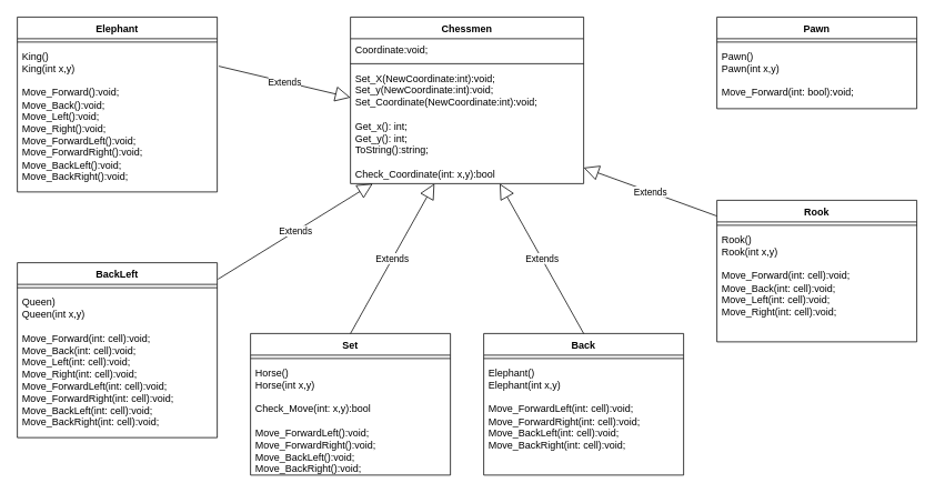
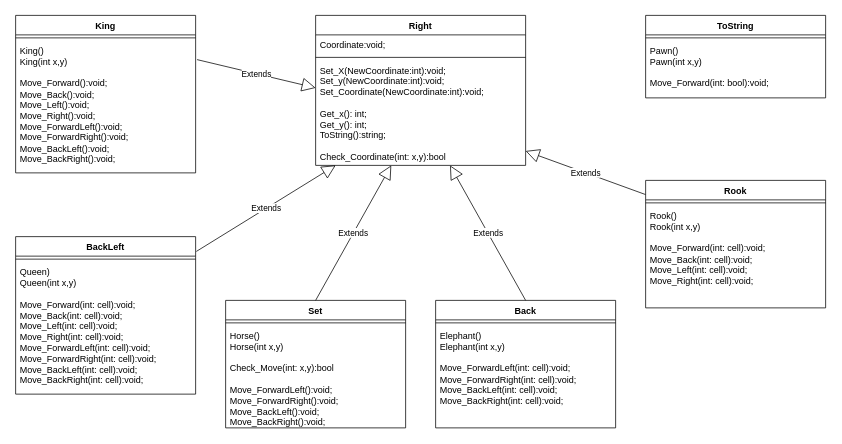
  <mxCell id="0" />
  <mxCell id="1" parent="0" />
- <mxCell id="2" value="Chessmen" style="swimlane;fontStyle=1;align=center;verticalAlign=top;childLayout=stackLayout;horizontal=1;startSize=26;horizontalStack=0;resizeParent=1;resizeParentMax=0;resizeLast=0;collapsible=1;marginBottom=0;whiteSpace=wrap;html=1;" vertex="1" parent="1"><mxGeometry x="420" y="20" width="280" height="200" as="geometry" /></mxCell>
+ <mxCell id="2" value="Right" style="swimlane;fontStyle=1;align=center;verticalAlign=top;childLayout=stackLayout;horizontal=1;startSize=26;horizontalStack=0;resizeParent=1;resizeParentMax=0;resizeLast=0;collapsible=1;marginBottom=0;whiteSpace=wrap;html=1;" vertex="1" parent="1"><mxGeometry x="420" y="20" width="280" height="200" as="geometry" /></mxCell>
  <mxCell id="3" value="Coordinate:void;" style="text;strokeColor=none;fillColor=none;align=left;verticalAlign=top;spacingLeft=4;spacingRight=4;overflow=hidden;rotatable=0;points=[[0,0.5],[1,0.5]];portConstraint=eastwest;whiteSpace=wrap;html=1;" vertex="1" parent="2"><mxGeometry y="26" width="280" height="26" as="geometry" /></mxCell>
  <mxCell id="4" value="" style="line;strokeWidth=1;fillColor=none;align=left;verticalAlign=middle;spacingTop=-1;spacingLeft=3;spacingRight=3;rotatable=0;labelPosition=right;points=[];portConstraint=eastwest;strokeColor=inherit;" vertex="1" parent="2"><mxGeometry y="52" width="280" height="8" as="geometry" /></mxCell>
  <mxCell id="5" value="Set_X(NewCoordinate:int):void;&lt;br&gt;Set_y(NewCoordinate:int):void;&lt;br&gt;Set_Coordinate(NewCoordinate:int):void;&lt;br&gt;&lt;br&gt;Get_x(): int;&lt;br&gt;Get_y(): int;&amp;nbsp;&lt;br&gt;ToString():string;&lt;br&gt;&lt;br&gt;Check_Coordinate(int: x,y):bool" style="text;strokeColor=none;fillColor=none;align=left;verticalAlign=top;spacingLeft=4;spacingRight=4;overflow=hidden;rotatable=0;points=[[0,0.5],[1,0.5]];portConstraint=eastwest;whiteSpace=wrap;html=1;" vertex="1" parent="2"><mxGeometry y="60" width="280" height="140" as="geometry" /></mxCell>
- <mxCell id="6" value="Pawn" style="swimlane;fontStyle=1;align=center;verticalAlign=top;childLayout=stackLayout;horizontal=1;startSize=26;horizontalStack=0;resizeParent=1;resizeParentMax=0;resizeLast=0;collapsible=1;marginBottom=0;whiteSpace=wrap;html=1;" vertex="1" parent="1"><mxGeometry x="860" y="20" width="240" height="110" as="geometry" /></mxCell>
+ <mxCell id="6" value="ToString" style="swimlane;fontStyle=1;align=center;verticalAlign=top;childLayout=stackLayout;horizontal=1;startSize=26;horizontalStack=0;resizeParent=1;resizeParentMax=0;resizeLast=0;collapsible=1;marginBottom=0;whiteSpace=wrap;html=1;" vertex="1" parent="1"><mxGeometry x="860" y="20" width="240" height="110" as="geometry" /></mxCell>
  <mxCell id="7" value="" style="line;strokeWidth=1;fillColor=none;align=left;verticalAlign=middle;spacingTop=-1;spacingLeft=3;spacingRight=3;rotatable=0;labelPosition=right;points=[];portConstraint=eastwest;strokeColor=inherit;" vertex="1" parent="6"><mxGeometry y="26" width="240" height="8" as="geometry" /></mxCell>
  <mxCell id="8" value="Pawn()&lt;br&gt;Pawn(int x,y)&lt;br&gt;&lt;br&gt;Move_Forward(int: bool):void;" style="text;strokeColor=none;fillColor=none;align=left;verticalAlign=top;spacingLeft=4;spacingRight=4;overflow=hidden;rotatable=0;points=[[0,0.5],[1,0.5]];portConstraint=eastwest;whiteSpace=wrap;html=1;" vertex="1" parent="6"><mxGeometry y="34" width="240" height="76" as="geometry" /></mxCell>
  <mxCell id="9" value="Rook" style="swimlane;fontStyle=1;align=center;verticalAlign=top;childLayout=stackLayout;horizontal=1;startSize=26;horizontalStack=0;resizeParent=1;resizeParentMax=0;resizeLast=0;collapsible=1;marginBottom=0;whiteSpace=wrap;html=1;" vertex="1" parent="1"><mxGeometry x="860" y="240" width="240" height="170" as="geometry" /></mxCell>
  <mxCell id="10" value="" style="line;strokeWidth=1;fillColor=none;align=left;verticalAlign=middle;spacingTop=-1;spacingLeft=3;spacingRight=3;rotatable=0;labelPosition=right;points=[];portConstraint=eastwest;strokeColor=inherit;" vertex="1" parent="9"><mxGeometry y="26" width="240" height="8" as="geometry" /></mxCell>
  <mxCell id="11" value="Rook()&lt;br&gt;Rook(int x,y)&lt;br&gt;&lt;br&gt;Move_Forward(int: cell):void;&lt;br&gt;Move_Back(int: cell):void;&lt;br&gt;Move_Left(int: cell):void;&lt;br&gt;Move_Right(int: cell):void;" style="text;strokeColor=none;fillColor=none;align=left;verticalAlign=top;spacingLeft=4;spacingRight=4;overflow=hidden;rotatable=0;points=[[0,0.5],[1,0.5]];portConstraint=eastwest;whiteSpace=wrap;html=1;" vertex="1" parent="9"><mxGeometry y="34" width="240" height="136" as="geometry" /></mxCell>
  <mxCell id="12" value="Extends" style="endArrow=block;endSize=16;endFill=0;html=1;rounded=0;exitX=-0.001;exitY=0.111;exitDx=0;exitDy=0;exitPerimeter=0;" edge="1" parent="1" source="9" target="5"><mxGeometry width="160" relative="1" as="geometry"><mxPoint x="540" y="314.66" as="sourcePoint" /><mxPoint x="720" y="360" as="targetPoint" /></mxGeometry></mxCell>
  <mxCell id="13" value="Back" style="swimlane;fontStyle=1;align=center;verticalAlign=top;childLayout=stackLayout;horizontal=1;startSize=26;horizontalStack=0;resizeParent=1;resizeParentMax=0;resizeLast=0;collapsible=1;marginBottom=0;whiteSpace=wrap;html=1;" vertex="1" parent="1"><mxGeometry x="580" y="400" width="240" height="170" as="geometry" /></mxCell>
  <mxCell id="14" value="" style="line;strokeWidth=1;fillColor=none;align=left;verticalAlign=middle;spacingTop=-1;spacingLeft=3;spacingRight=3;rotatable=0;labelPosition=right;points=[];portConstraint=eastwest;strokeColor=inherit;" vertex="1" parent="13"><mxGeometry y="26" width="240" height="8" as="geometry" /></mxCell>
  <mxCell id="15" value="Elephant()&lt;br&gt;Elephant(int x,y)&lt;br&gt;&lt;br&gt;Move_ForwardLeft(int: cell):void;&lt;br&gt;Move_ForwardRight(int: cell):void;&lt;br&gt;Move_BackLeft(int: cell):void;&lt;br&gt;Move_BackRight(int: cell):void;" style="text;strokeColor=none;fillColor=none;align=left;verticalAlign=top;spacingLeft=4;spacingRight=4;overflow=hidden;rotatable=0;points=[[0,0.5],[1,0.5]];portConstraint=eastwest;whiteSpace=wrap;html=1;" vertex="1" parent="13"><mxGeometry y="34" width="240" height="136" as="geometry" /></mxCell>
  <mxCell id="16" value="Extends" style="endArrow=block;endSize=16;endFill=0;html=1;rounded=0;exitX=0.5;exitY=0;exitDx=0;exitDy=0;" edge="1" parent="1" source="13" target="5"><mxGeometry width="160" relative="1" as="geometry"><mxPoint x="770" y="329" as="sourcePoint" /><mxPoint x="610" y="280" as="targetPoint" /></mxGeometry></mxCell>
  <mxCell id="17" value="Set" style="swimlane;fontStyle=1;align=center;verticalAlign=top;childLayout=stackLayout;horizontal=1;startSize=26;horizontalStack=0;resizeParent=1;resizeParentMax=0;resizeLast=0;collapsible=1;marginBottom=0;whiteSpace=wrap;html=1;" vertex="1" parent="1"><mxGeometry x="300" y="400" width="240" height="170" as="geometry" /></mxCell>
  <mxCell id="18" value="" style="line;strokeWidth=1;fillColor=none;align=left;verticalAlign=middle;spacingTop=-1;spacingLeft=3;spacingRight=3;rotatable=0;labelPosition=right;points=[];portConstraint=eastwest;strokeColor=inherit;" vertex="1" parent="17"><mxGeometry y="26" width="240" height="8" as="geometry" /></mxCell>
  <mxCell id="19" value="Horse()&lt;br&gt;Horse(int x,y)&lt;br&gt;&lt;br&gt;Check_Move(int: x,y):bool&lt;br&gt;&lt;br&gt;Move_ForwardLeft():void;&lt;br&gt;Move_ForwardRight():void;&lt;br&gt;Move_BackLeft():void;&lt;br&gt;Move_BackRight():void;" style="text;strokeColor=none;fillColor=none;align=left;verticalAlign=top;spacingLeft=4;spacingRight=4;overflow=hidden;rotatable=0;points=[[0,0.5],[1,0.5]];portConstraint=eastwest;whiteSpace=wrap;html=1;" vertex="1" parent="17"><mxGeometry y="34" width="240" height="136" as="geometry" /></mxCell>
  <mxCell id="20" value="Extends" style="endArrow=block;endSize=16;endFill=0;html=1;rounded=0;exitX=0.5;exitY=0;exitDx=0;exitDy=0;" edge="1" parent="1" source="17" target="5"><mxGeometry width="160" relative="1" as="geometry"><mxPoint x="569" y="428" as="sourcePoint" /><mxPoint x="470" y="280" as="targetPoint" /></mxGeometry></mxCell>
- <mxCell id="21" value="Elephant" style="swimlane;fontStyle=1;align=center;verticalAlign=top;childLayout=stackLayout;horizontal=1;startSize=26;horizontalStack=0;resizeParent=1;resizeParentMax=0;resizeLast=0;collapsible=1;marginBottom=0;whiteSpace=wrap;html=1;" vertex="1" parent="1"><mxGeometry x="20" y="20" width="240" height="210" as="geometry" /></mxCell>
+ <mxCell id="21" value="King" style="swimlane;fontStyle=1;align=center;verticalAlign=top;childLayout=stackLayout;horizontal=1;startSize=26;horizontalStack=0;resizeParent=1;resizeParentMax=0;resizeLast=0;collapsible=1;marginBottom=0;whiteSpace=wrap;html=1;" vertex="1" parent="1"><mxGeometry x="20" y="20" width="240" height="210" as="geometry" /></mxCell>
  <mxCell id="22" value="" style="line;strokeWidth=1;fillColor=none;align=left;verticalAlign=middle;spacingTop=-1;spacingLeft=3;spacingRight=3;rotatable=0;labelPosition=right;points=[];portConstraint=eastwest;strokeColor=inherit;" vertex="1" parent="21"><mxGeometry y="26" width="240" height="8" as="geometry" /></mxCell>
  <mxCell id="23" value="King()&lt;br&gt;King(int x,y)&lt;br&gt;&lt;br&gt;Move_Forward():void;&lt;br style=&quot;border-color: var(--border-color);&quot;&gt;Move_Back():void;&lt;br style=&quot;border-color: var(--border-color);&quot;&gt;Move_Left():void;&lt;br style=&quot;border-color: var(--border-color);&quot;&gt;Move_Right():void;&lt;br&gt;Move_ForwardLeft():void;&lt;br style=&quot;border-color: var(--border-color);&quot;&gt;Move_ForwardRight():void;&lt;br style=&quot;border-color: var(--border-color);&quot;&gt;Move_BackLeft():void;&lt;br style=&quot;border-color: var(--border-color);&quot;&gt;Move_BackRight():void;" style="text;strokeColor=none;fillColor=none;align=left;verticalAlign=top;spacingLeft=4;spacingRight=4;overflow=hidden;rotatable=0;points=[[0,0.5],[1,0.5]];portConstraint=eastwest;whiteSpace=wrap;html=1;" vertex="1" parent="21"><mxGeometry y="34" width="240" height="176" as="geometry" /></mxCell>
  <mxCell id="24" value="BackLeft" style="swimlane;fontStyle=1;align=center;verticalAlign=top;childLayout=stackLayout;horizontal=1;startSize=26;horizontalStack=0;resizeParent=1;resizeParentMax=0;resizeLast=0;collapsible=1;marginBottom=0;whiteSpace=wrap;html=1;" vertex="1" parent="1"><mxGeometry x="20" y="315" width="240" height="210" as="geometry" /></mxCell>
  <mxCell id="25" value="" style="line;strokeWidth=1;fillColor=none;align=left;verticalAlign=middle;spacingTop=-1;spacingLeft=3;spacingRight=3;rotatable=0;labelPosition=right;points=[];portConstraint=eastwest;strokeColor=inherit;" vertex="1" parent="24"><mxGeometry y="26" width="240" height="8" as="geometry" /></mxCell>
  <mxCell id="26" value="Queen)&lt;br&gt;Queen(int x,y)&lt;br&gt;&lt;br&gt;Move_Forward(int: cell):void;&lt;br&gt;Move_Back(int: cell):void;&lt;br&gt;Move_Left(int: cell):void;&lt;br&gt;Move_Right(int: cell):void;&lt;br&gt;Move_ForwardLeft(int: cell):void;&lt;br style=&quot;border-color: var(--border-color);&quot;&gt;Move_ForwardRight(int: cell):void;&lt;br style=&quot;border-color: var(--border-color);&quot;&gt;Move_BackLeft(int: cell):void;&lt;br style=&quot;border-color: var(--border-color);&quot;&gt;Move_BackRight(int: cell):void;" style="text;strokeColor=none;fillColor=none;align=left;verticalAlign=top;spacingLeft=4;spacingRight=4;overflow=hidden;rotatable=0;points=[[0,0.5],[1,0.5]];portConstraint=eastwest;whiteSpace=wrap;html=1;" vertex="1" parent="24"><mxGeometry y="34" width="240" height="176" as="geometry" /></mxCell>
  <mxCell id="27" value="Extends" style="endArrow=block;endSize=16;endFill=0;html=1;rounded=0;exitX=1.008;exitY=0.142;exitDx=0;exitDy=0;exitPerimeter=0;" edge="1" parent="1" source="23" target="5"><mxGeometry width="160" relative="1" as="geometry"><mxPoint x="330" y="150" as="sourcePoint" /><mxPoint x="250" y="212" as="targetPoint" /></mxGeometry></mxCell>
  <mxCell id="28" value="Extends" style="endArrow=block;endSize=16;endFill=0;html=1;rounded=0;exitX=1.004;exitY=0.094;exitDx=0;exitDy=0;exitPerimeter=0;" edge="1" parent="1" source="24" target="5"><mxGeometry width="160" relative="1" as="geometry"><mxPoint x="430" y="280" as="sourcePoint" /><mxPoint x="270" y="230" as="targetPoint" /></mxGeometry></mxCell>
